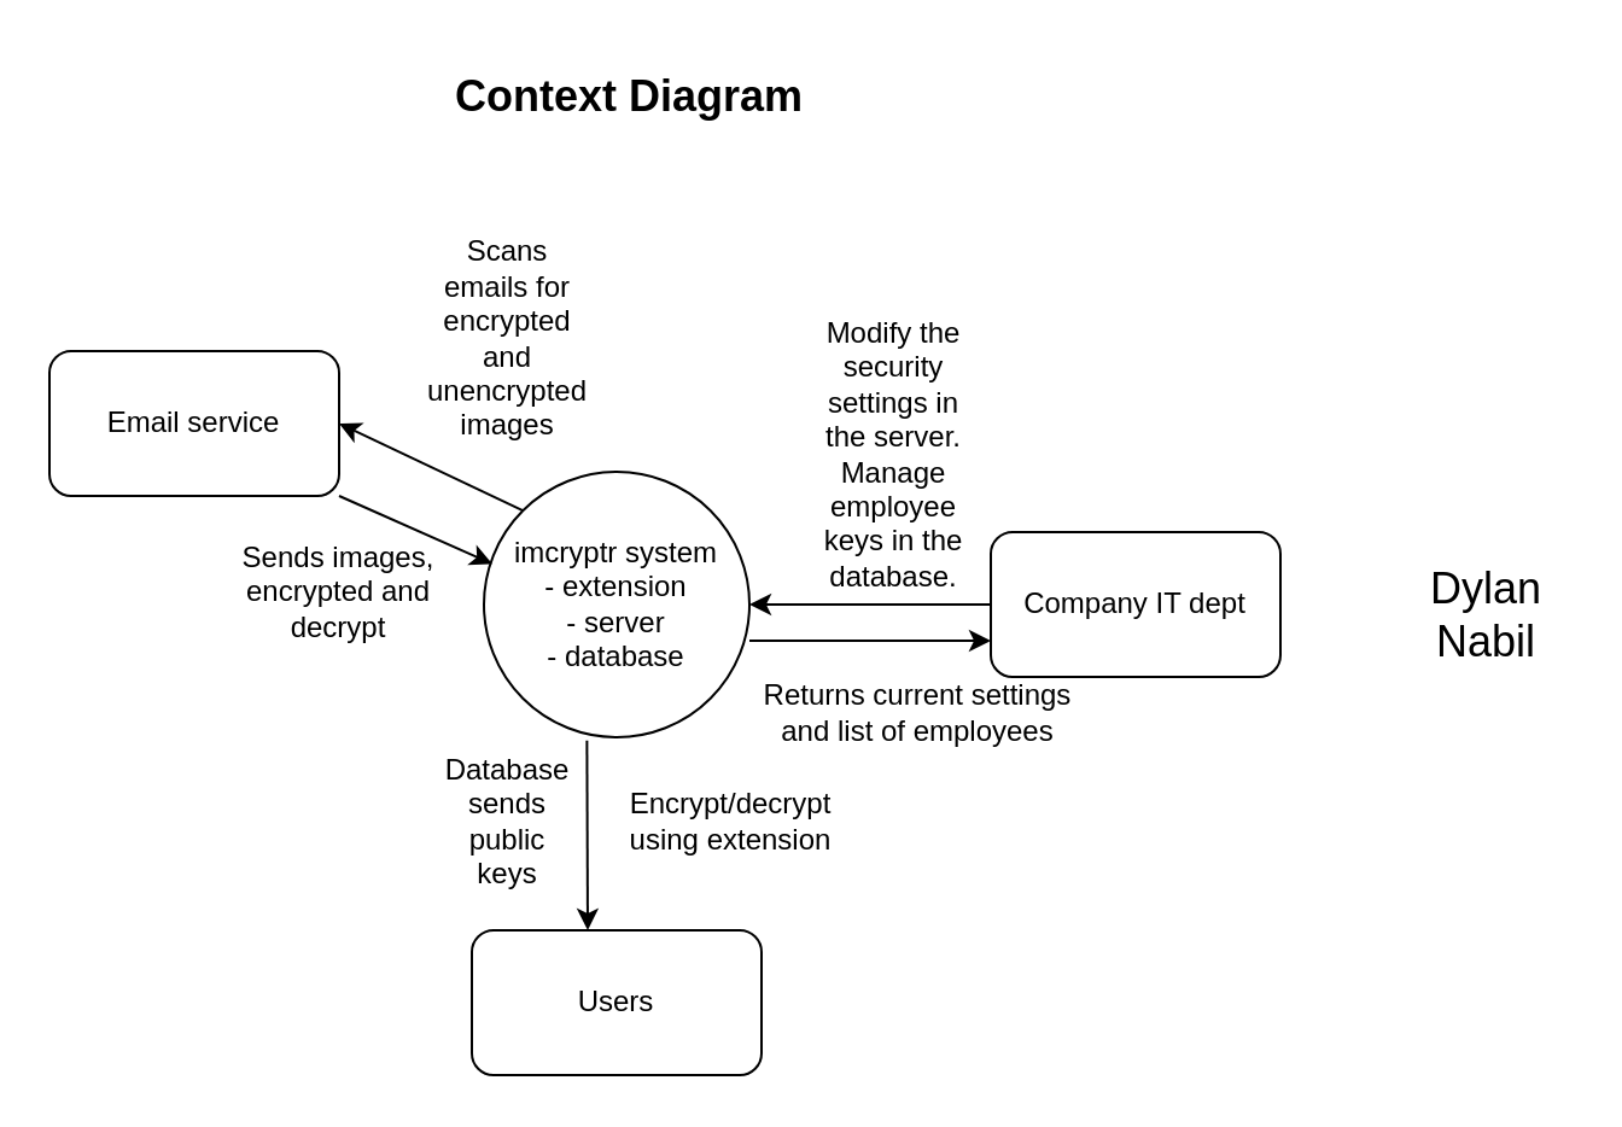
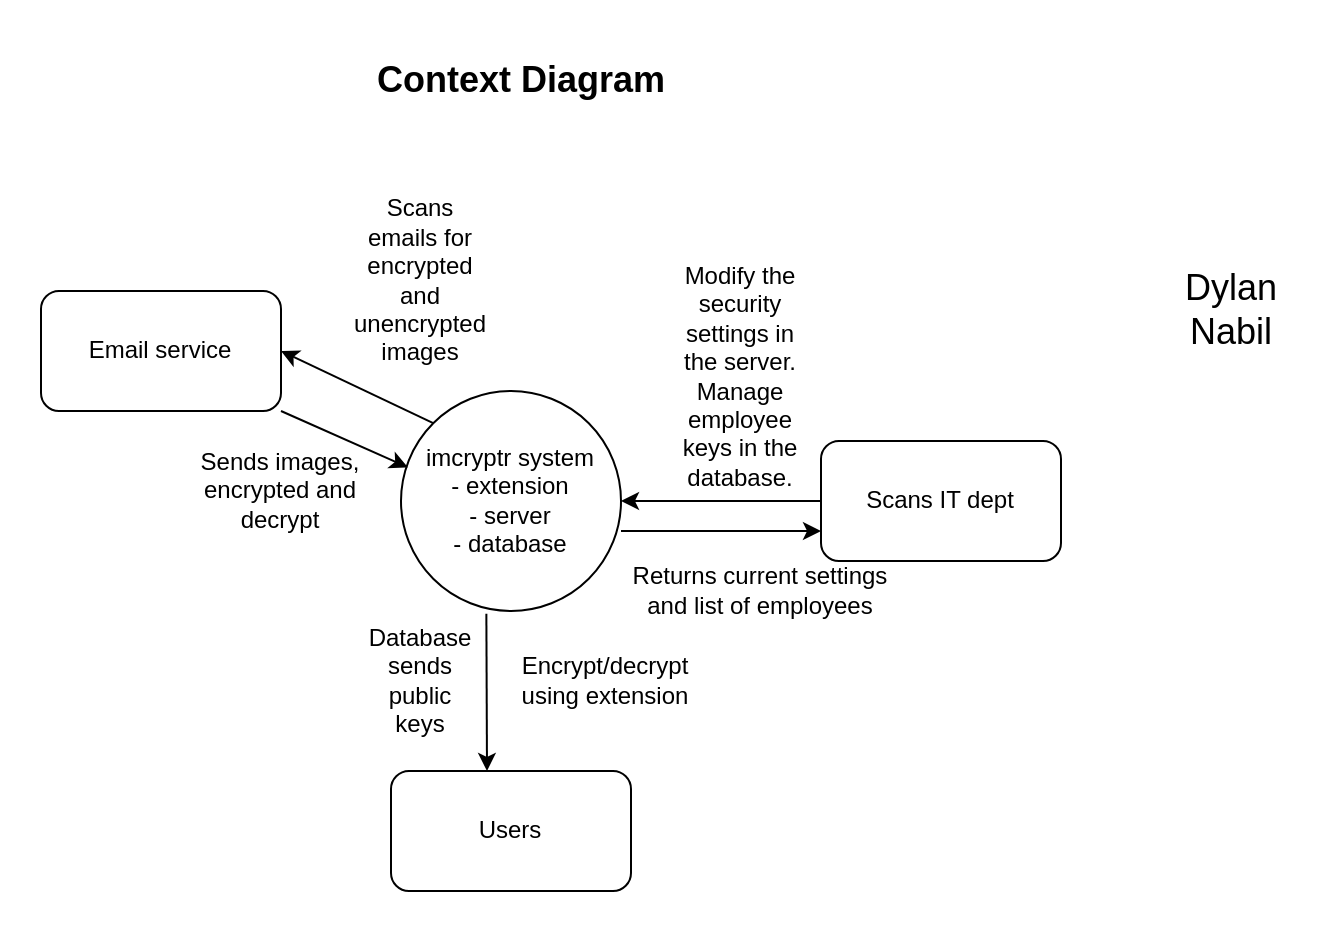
  <mxCell id="0" />
  <mxCell id="1" parent="0" />
  <mxCell id="2" value="imcryptr system&lt;br&gt;- extension&lt;br&gt;- server&lt;br&gt;- database" style="ellipse;whiteSpace=wrap;html=1;aspect=fixed;" parent="1" vertex="1"><mxGeometry x="200" y="195" width="110" height="110" as="geometry" /></mxCell>
  <mxCell id="3" value="" style="endArrow=classic;html=1;rounded=0;exitX=0;exitY=0;exitDx=0;exitDy=0;entryX=1;entryY=0.5;entryDx=0;entryDy=0;" parent="1" source="2" target="6" edge="1"><mxGeometry width="50" height="50" relative="1" as="geometry"><mxPoint x="230" y="325" as="sourcePoint" /><mxPoint x="130" y="165" as="targetPoint" /></mxGeometry></mxCell>
  <mxCell id="4" value="Scans emails for encrypted and unencrypted images" style="text;html=1;strokeColor=none;fillColor=none;align=center;verticalAlign=middle;whiteSpace=wrap;rounded=0;" parent="1" vertex="1"><mxGeometry x="175" y="105" width="70" height="70" as="geometry" /></mxCell>
  <mxCell id="5" value="Users" style="rounded=1;whiteSpace=wrap;html=1;" parent="1" vertex="1"><mxGeometry x="195" y="385" width="120" height="60" as="geometry" /></mxCell>
  <mxCell id="6" value="Email service" style="rounded=1;whiteSpace=wrap;html=1;" parent="1" vertex="1"><mxGeometry x="20" y="145" width="120" height="60" as="geometry" /></mxCell>
- <mxCell id="7" value="Company IT dept" style="rounded=1;whiteSpace=wrap;html=1;" parent="1" vertex="1"><mxGeometry x="410" y="220" width="120" height="60" as="geometry" /></mxCell>
+ <mxCell id="7" value="Scans IT dept" style="rounded=1;whiteSpace=wrap;html=1;" parent="1" vertex="1"><mxGeometry x="410" y="220" width="120" height="60" as="geometry" /></mxCell>
  <mxCell id="8" value="Encrypt/decrypt using extension" style="text;html=1;strokeColor=none;fillColor=none;align=center;verticalAlign=middle;whiteSpace=wrap;rounded=0;" parent="1" vertex="1"><mxGeometry x="255" y="305" width="95" height="70" as="geometry" /></mxCell>
  <mxCell id="9" value="" style="endArrow=classic;html=1;rounded=0;exitX=0;exitY=0.5;exitDx=0;exitDy=0;entryX=1;entryY=0.5;entryDx=0;entryDy=0;" parent="1" source="7" target="2" edge="1"><mxGeometry width="50" height="50" relative="1" as="geometry"><mxPoint x="230" y="265" as="sourcePoint" /><mxPoint x="280" y="215" as="targetPoint" /></mxGeometry></mxCell>
  <mxCell id="10" value="Modify the security settings in the server. Manage employee keys in the database." style="text;html=1;strokeColor=none;fillColor=none;align=center;verticalAlign=middle;whiteSpace=wrap;rounded=0;" parent="1" vertex="1"><mxGeometry x="340" y="115" width="60" height="145" as="geometry" /></mxCell>
  <mxCell id="11" value="" style="endArrow=classic;html=1;rounded=0;exitX=0.388;exitY=1.012;exitDx=0;exitDy=0;exitPerimeter=0;" parent="1" source="2" edge="1"><mxGeometry width="50" height="50" relative="1" as="geometry"><mxPoint x="230" y="335" as="sourcePoint" /><mxPoint x="243" y="385" as="targetPoint" /></mxGeometry></mxCell>
  <mxCell id="12" value="Database sends public keys" style="text;html=1;strokeColor=none;fillColor=none;align=center;verticalAlign=middle;whiteSpace=wrap;rounded=0;" parent="1" vertex="1"><mxGeometry x="180" y="305" width="60" height="70" as="geometry" /></mxCell>
  <mxCell id="13" value="&lt;b&gt;&lt;font style=&quot;font-size: 18px;&quot;&gt;Context Diagram&lt;/font&gt;&lt;/b&gt;" style="text;html=1;align=center;verticalAlign=middle;resizable=0;points=[];autosize=1;strokeColor=none;fillColor=none;" parent="1" vertex="1"><mxGeometry x="175" y="20" width="170" height="40" as="geometry" /></mxCell>
- <mxCell id="14" value="Dylan&lt;br&gt;Nabil" style="text;html=1;align=center;verticalAlign=middle;resizable=0;points=[];autosize=1;strokeColor=none;fillColor=none;fontSize=18;" parent="1" vertex="1"><mxGeometry x="580" y="225" width="70" height="60" as="geometry" /></mxCell>
+ <mxCell id="14" value="Dylan&lt;br&gt;Nabil" style="text;html=1;align=center;verticalAlign=middle;resizable=0;points=[];autosize=1;strokeColor=none;fillColor=none;fontSize=18;" parent="1" vertex="1"><mxGeometry x="580" y="125" width="70" height="60" as="geometry" /></mxCell>
  <mxCell id="15" value="" style="endArrow=classic;html=1;rounded=0;exitX=1;exitY=1;exitDx=0;exitDy=0;entryX=0.031;entryY=0.347;entryDx=0;entryDy=0;entryPerimeter=0;" parent="1" source="6" target="2" edge="1"><mxGeometry width="50" height="50" relative="1" as="geometry"><mxPoint x="230" y="315" as="sourcePoint" /><mxPoint x="280" y="265" as="targetPoint" /></mxGeometry></mxCell>
  <mxCell id="16" value="Sends images, encrypted and decrypt" style="text;html=1;strokeColor=none;fillColor=none;align=center;verticalAlign=middle;whiteSpace=wrap;rounded=0;" parent="1" vertex="1"><mxGeometry x="90" y="230" width="100" height="30" as="geometry" /></mxCell>
  <mxCell id="17" value="" style="endArrow=classic;html=1;rounded=0;entryX=0;entryY=0.75;entryDx=0;entryDy=0;" parent="1" target="7" edge="1"><mxGeometry width="50" height="50" relative="1" as="geometry"><mxPoint x="310" y="265" as="sourcePoint" /><mxPoint x="280" y="235" as="targetPoint" /></mxGeometry></mxCell>
  <mxCell id="18" value="Returns current settings and list of employees" style="text;html=1;strokeColor=none;fillColor=none;align=center;verticalAlign=middle;whiteSpace=wrap;rounded=0;" parent="1" vertex="1"><mxGeometry x="310" y="280" width="140" height="30" as="geometry" /></mxCell>
